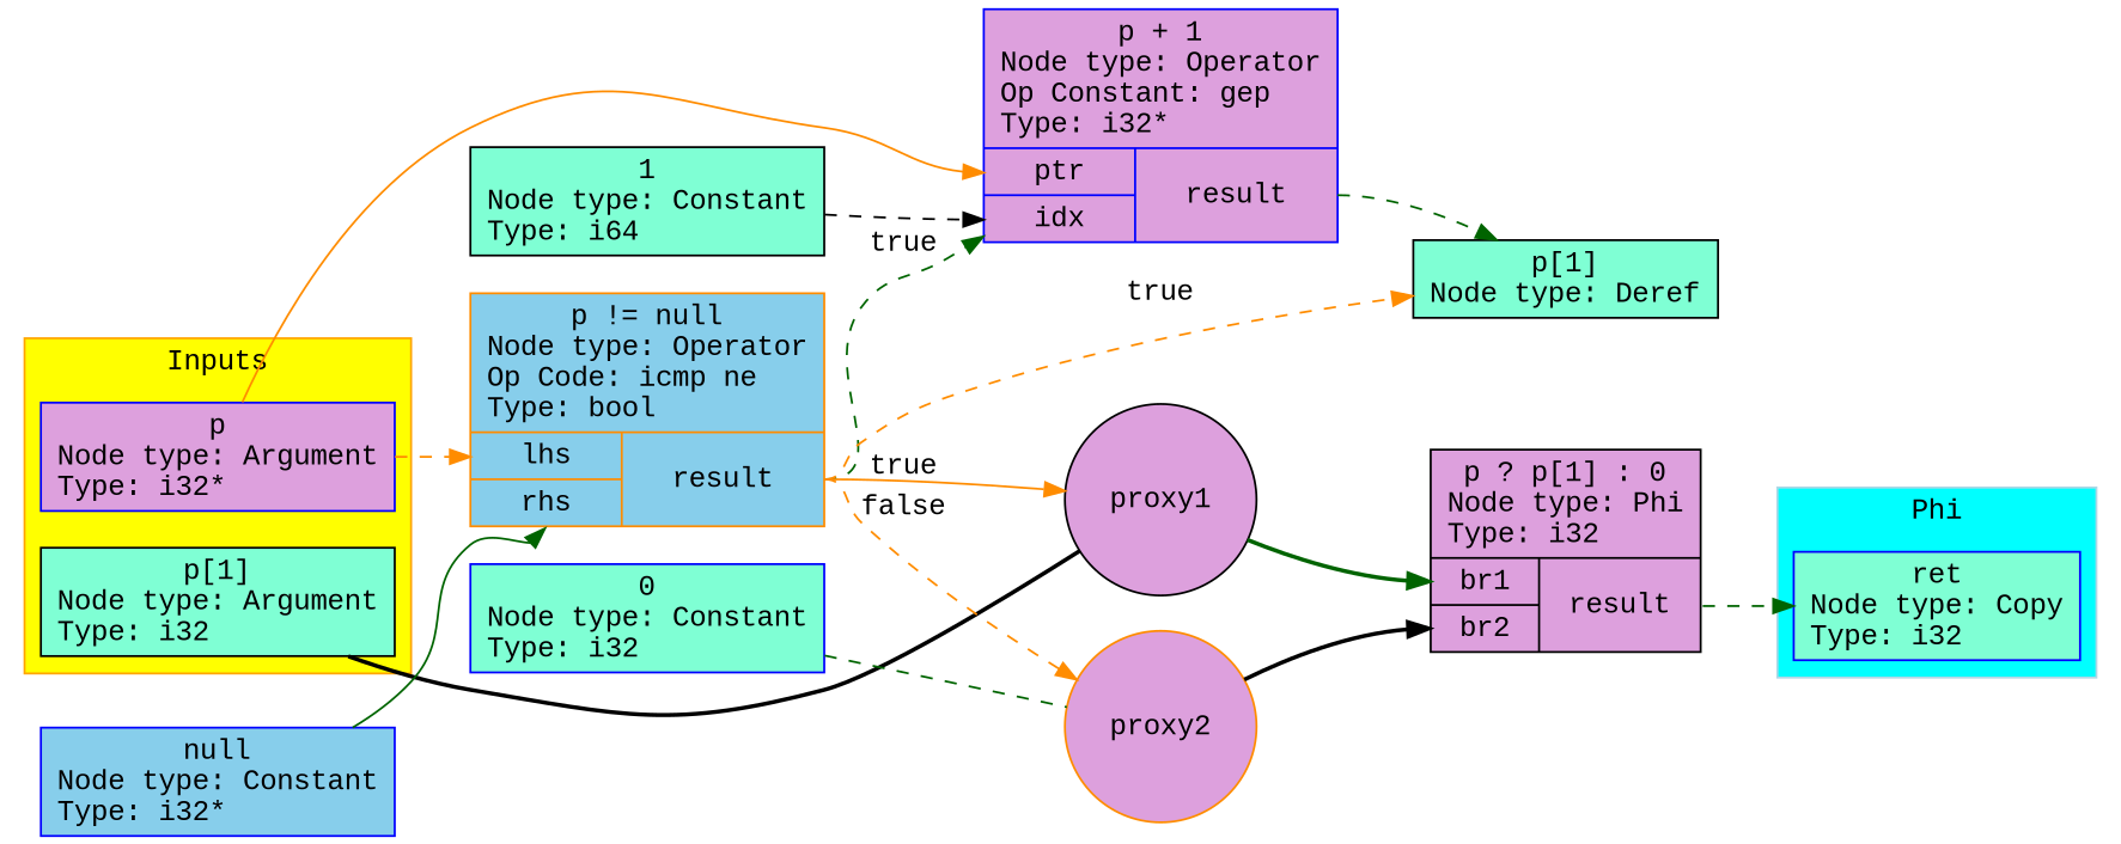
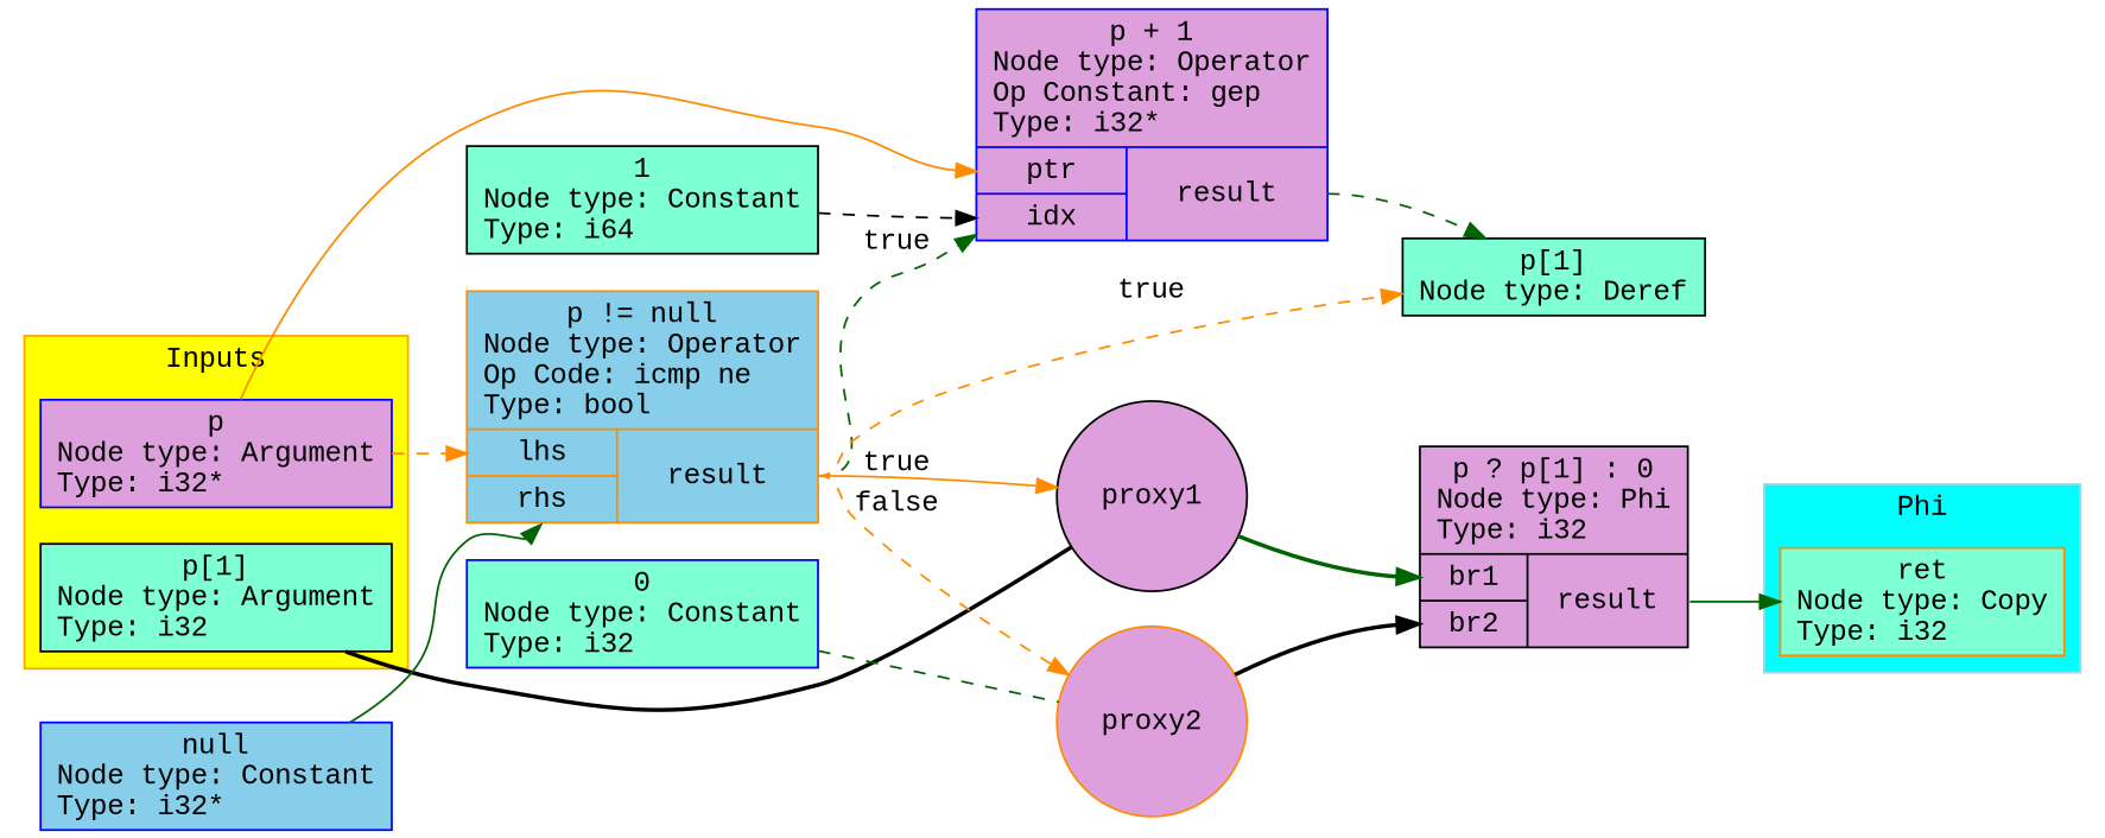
  digraph {
    fontname="Liberation Mono"
    rankdir=LR
    node [color=black fillcolor=plum fontname="Liberation Mono" shape=box style=filled]
    edge [color=darkgreen fontname="Liberation Mono" style=dashed]
    n1 [color=blue label="p\nNode type: Argument\lType: i32*\l"]
    n2 [fillcolor=aquamarine label="p[1]\nNode type: Argument\lType: i32\l"]
-   n3 [color=blue fillcolor=aquamarine label="ret\nNode type: Copy\lType: i32\l"]
+   n3 [color=darkorange fillcolor=aquamarine label="ret\nNode type: Copy\lType: i32\l"]
    n4 [color=darkorange fillcolor=skyblue label="p != null\nNode type: Operator\lOp Code: icmp ne\lType: bool\l|{{<icmp_lhs>lhs|<icmp_rhs>rhs}|<icmp_result>result}" shape=record]
    n5 [color=blue label="p + 1\nNode type: Operator\lOp Constant: gep\lType: i32*\l|{{<gep_ptr>ptr|<gep_idx>idx}|<gep_result>result}" shape=record]
    proxy1 [shape=circle width=0.05]
    n7 [fillcolor=aquamarine label="p[1]\nNode type: Deref"]
    proxy2 [color=darkorange shape=circle width=0.05]
    n9 [label="p ? p[1] : 0\nNode type: Phi\lType: i32\l|{{<phi_br1>br1|<phi_br2>br2}|<phi_result>result}" shape=record]
    n10 [color=blue fillcolor=skyblue label="null\nNode type: Constant\lType: i32*\l"]
    n11 [fillcolor=aquamarine label="1\nNode type: Constant\lType: i64\l"]
    n12 [color=blue fillcolor=aquamarine label="0\nNode type: Constant\lType: i32\l"]
    subgraph cluster_1 {
      color=orange
      fillcolor=yellow
      label=Inputs
      style=filled
      n1
      n2
    }
    subgraph cluster_2 {
      color=lightblue
      fillcolor=cyan
      label=Phi
      style=filled
      n3
    }
    n1 -> n4 [color=darkorange headport=icmp_lhs]
    n1 -> n5 [color=darkorange headport=gep_ptr style=solid]
    n2 -> proxy1 [color=black dir=none style=bold]
    n4 -> n5 [label=true tailport=icmp_result]
    n4 -> proxy1 [color=darkorange label=true style=solid tailport=icmp_result]
    n4 -> n7 [color=darkorange label=true tailport=icmp_result]
    n4 -> proxy2 [color=darkorange label=false tailport=icmp_result]
    n5 -> n7 [tailport=gep_result]
    proxy1 -> n9 [headport=phi_br1 style=bold]
    proxy2 -> n9 [color=black headport=phi_br2 style=bold]
-   n9 -> n3 [tailport=phi_result]
+   n9 -> n3 [style=solid tailport=phi_result]
    n10 -> n4 [headport=icmp_rhs style=solid]
    n11 -> n5 [color=black headport=gep_idx]
    n12 -> proxy2 [dir=none]
  }
